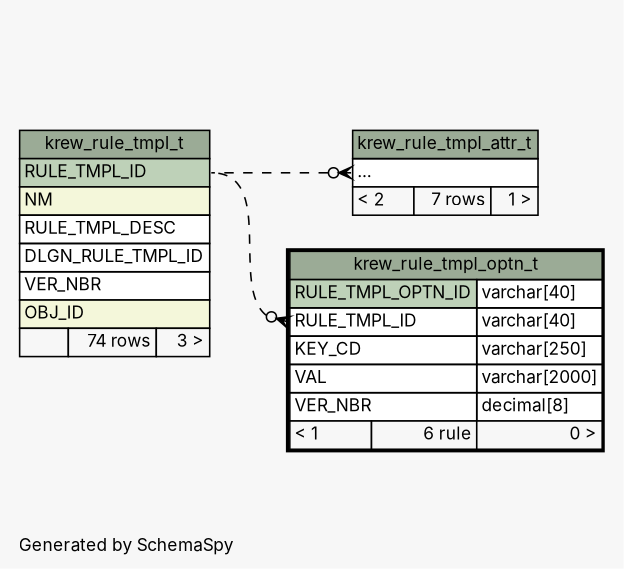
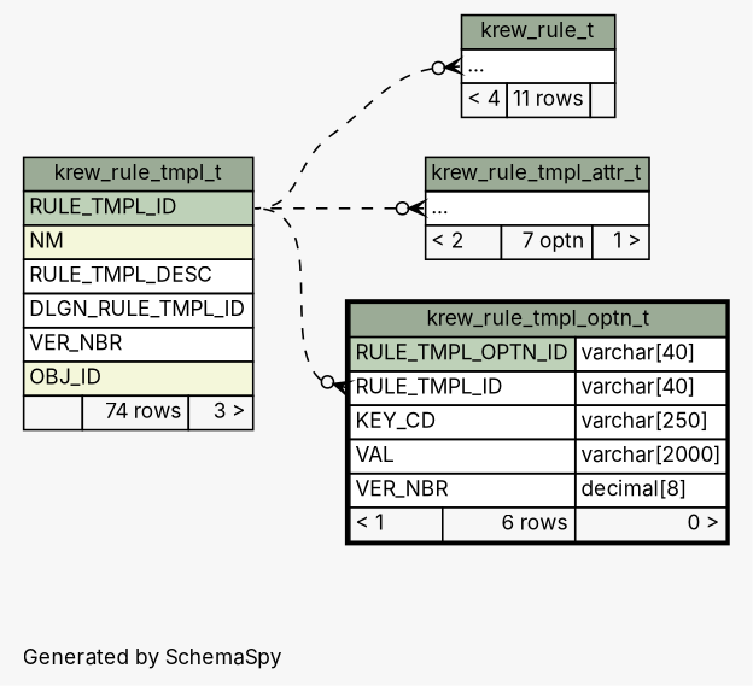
  digraph {
    bgcolor="#f7f7f7"
    fontname=Inter
    fontsize=11
    label="\nGenerated by SchemaSpy"
    labeljust=l
    nodesep=0.18
    rankdir=RL
    ranksep=0.46
    node [fontname=Inter fontsize=11 shape=plaintext]
    edge [arrowhead=none arrowsize=0.8 arrowtail=crowodot dir=back fontname=Inter headport="RULE_TMPL_ID:e" style=dashed tailport="elipses:w"]
+   n1 [label=<     <TABLE BORDER="0" CELLBORDER="1" CELLSPACING="0" BGCOLOR="#ffffff">       <TR><TD COLSPAN="3" BGCOLOR="#9bab96" ALIGN="CENTER">krew_rule_t</TD></TR>       <TR><TD PORT="elipses" COLSPAN="3" ALIGN="LEFT">...</TD></TR>       <TR><TD ALIGN="LEFT" BGCOLOR="#f7f7f7">&lt; 4</TD><TD ALIGN="RIGHT" BGCOLOR="#f7f7f7">11 rows</TD><TD ALIGN="RIGHT" BGCOLOR="#f7f7f7">  </TD></TR>     </TABLE>>]
    n2 [label=<     <TABLE BORDER="0" CELLBORDER="1" CELLSPACING="0" BGCOLOR="#ffffff">       <TR><TD COLSPAN="3" BGCOLOR="#9bab96" ALIGN="CENTER">krew_rule_tmpl_t</TD></TR>       <TR><TD PORT="RULE_TMPL_ID" COLSPAN="3" BGCOLOR="#bed1b8" ALIGN="LEFT">RULE_TMPL_ID</TD></TR>       <TR><TD PORT="NM" COLSPAN="3" BGCOLOR="#f4f7da" ALIGN="LEFT">NM</TD></TR>       <TR><TD PORT="RULE_TMPL_DESC" COLSPAN="3" ALIGN="LEFT">RULE_TMPL_DESC</TD></TR>       <TR><TD PORT="DLGN_RULE_TMPL_ID" COLSPAN="3" ALIGN="LEFT">DLGN_RULE_TMPL_ID</TD></TR>       <TR><TD PORT="VER_NBR" COLSPAN="3" ALIGN="LEFT">VER_NBR</TD></TR>       <TR><TD PORT="OBJ_ID" COLSPAN="3" BGCOLOR="#f4f7da" ALIGN="LEFT">OBJ_ID</TD></TR>       <TR><TD ALIGN="LEFT" BGCOLOR="#f7f7f7">  </TD><TD ALIGN="RIGHT" BGCOLOR="#f7f7f7">74 rows</TD><TD ALIGN="RIGHT" BGCOLOR="#f7f7f7">3 &gt;</TD></TR>     </TABLE>>]
-   n3 [label=<     <TABLE BORDER="0" CELLBORDER="1" CELLSPACING="0" BGCOLOR="#ffffff">       <TR><TD COLSPAN="3" BGCOLOR="#9bab96" ALIGN="CENTER">krew_rule_tmpl_attr_t</TD></TR>       <TR><TD PORT="elipses" COLSPAN="3" ALIGN="LEFT">...</TD></TR>       <TR><TD ALIGN="LEFT" BGCOLOR="#f7f7f7">&lt; 2</TD><TD ALIGN="RIGHT" BGCOLOR="#f7f7f7">7 rows</TD><TD ALIGN="RIGHT" BGCOLOR="#f7f7f7">1 &gt;</TD></TR>     </TABLE>>]
-   n4 [label=<     <TABLE BORDER="2" CELLBORDER="1" CELLSPACING="0" BGCOLOR="#ffffff">       <TR><TD COLSPAN="3" BGCOLOR="#9bab96" ALIGN="CENTER">krew_rule_tmpl_optn_t</TD></TR>       <TR><TD PORT="RULE_TMPL_OPTN_ID" COLSPAN="2" BGCOLOR="#bed1b8" ALIGN="LEFT">RULE_TMPL_OPTN_ID</TD><TD PORT="RULE_TMPL_OPTN_ID.type" ALIGN="LEFT">varchar[40]</TD></TR>       <TR><TD PORT="RULE_TMPL_ID" COLSPAN="2" ALIGN="LEFT">RULE_TMPL_ID</TD><TD PORT="RULE_TMPL_ID.type" ALIGN="LEFT">varchar[40]</TD></TR>       <TR><TD PORT="KEY_CD" COLSPAN="2" ALIGN="LEFT">KEY_CD</TD><TD PORT="KEY_CD.type" ALIGN="LEFT">varchar[250]</TD></TR>       <TR><TD PORT="VAL" COLSPAN="2" ALIGN="LEFT">VAL</TD><TD PORT="VAL.type" ALIGN="LEFT">varchar[2000]</TD></TR>       <TR><TD PORT="VER_NBR" COLSPAN="2" ALIGN="LEFT">VER_NBR</TD><TD PORT="VER_NBR.type" ALIGN="LEFT">decimal[8]</TD></TR>       <TR><TD ALIGN="LEFT" BGCOLOR="#f7f7f7">&lt; 1</TD><TD ALIGN="RIGHT" BGCOLOR="#f7f7f7">6 rule</TD><TD ALIGN="RIGHT" BGCOLOR="#f7f7f7">0 &gt;</TD></TR>     </TABLE>>]
+   n3 [label=<     <TABLE BORDER="0" CELLBORDER="1" CELLSPACING="0" BGCOLOR="#ffffff">       <TR><TD COLSPAN="3" BGCOLOR="#9bab96" ALIGN="CENTER">krew_rule_tmpl_attr_t</TD></TR>       <TR><TD PORT="elipses" COLSPAN="3" ALIGN="LEFT">...</TD></TR>       <TR><TD ALIGN="LEFT" BGCOLOR="#f7f7f7">&lt; 2</TD><TD ALIGN="RIGHT" BGCOLOR="#f7f7f7">7 optn</TD><TD ALIGN="RIGHT" BGCOLOR="#f7f7f7">1 &gt;</TD></TR>     </TABLE>>]
+   n4 [label=<     <TABLE BORDER="2" CELLBORDER="1" CELLSPACING="0" BGCOLOR="#ffffff">       <TR><TD COLSPAN="3" BGCOLOR="#9bab96" ALIGN="CENTER">krew_rule_tmpl_optn_t</TD></TR>       <TR><TD PORT="RULE_TMPL_OPTN_ID" COLSPAN="2" BGCOLOR="#bed1b8" ALIGN="LEFT">RULE_TMPL_OPTN_ID</TD><TD PORT="RULE_TMPL_OPTN_ID.type" ALIGN="LEFT">varchar[40]</TD></TR>       <TR><TD PORT="RULE_TMPL_ID" COLSPAN="2" ALIGN="LEFT">RULE_TMPL_ID</TD><TD PORT="RULE_TMPL_ID.type" ALIGN="LEFT">varchar[40]</TD></TR>       <TR><TD PORT="KEY_CD" COLSPAN="2" ALIGN="LEFT">KEY_CD</TD><TD PORT="KEY_CD.type" ALIGN="LEFT">varchar[250]</TD></TR>       <TR><TD PORT="VAL" COLSPAN="2" ALIGN="LEFT">VAL</TD><TD PORT="VAL.type" ALIGN="LEFT">varchar[2000]</TD></TR>       <TR><TD PORT="VER_NBR" COLSPAN="2" ALIGN="LEFT">VER_NBR</TD><TD PORT="VER_NBR.type" ALIGN="LEFT">decimal[8]</TD></TR>       <TR><TD ALIGN="LEFT" BGCOLOR="#f7f7f7">&lt; 1</TD><TD ALIGN="RIGHT" BGCOLOR="#f7f7f7">6 rows</TD><TD ALIGN="RIGHT" BGCOLOR="#f7f7f7">0 &gt;</TD></TR>     </TABLE>>]
+   n1 -> n2
    n3 -> n2
    n4 -> n2 [tailport="RULE_TMPL_ID:w"]
  }
